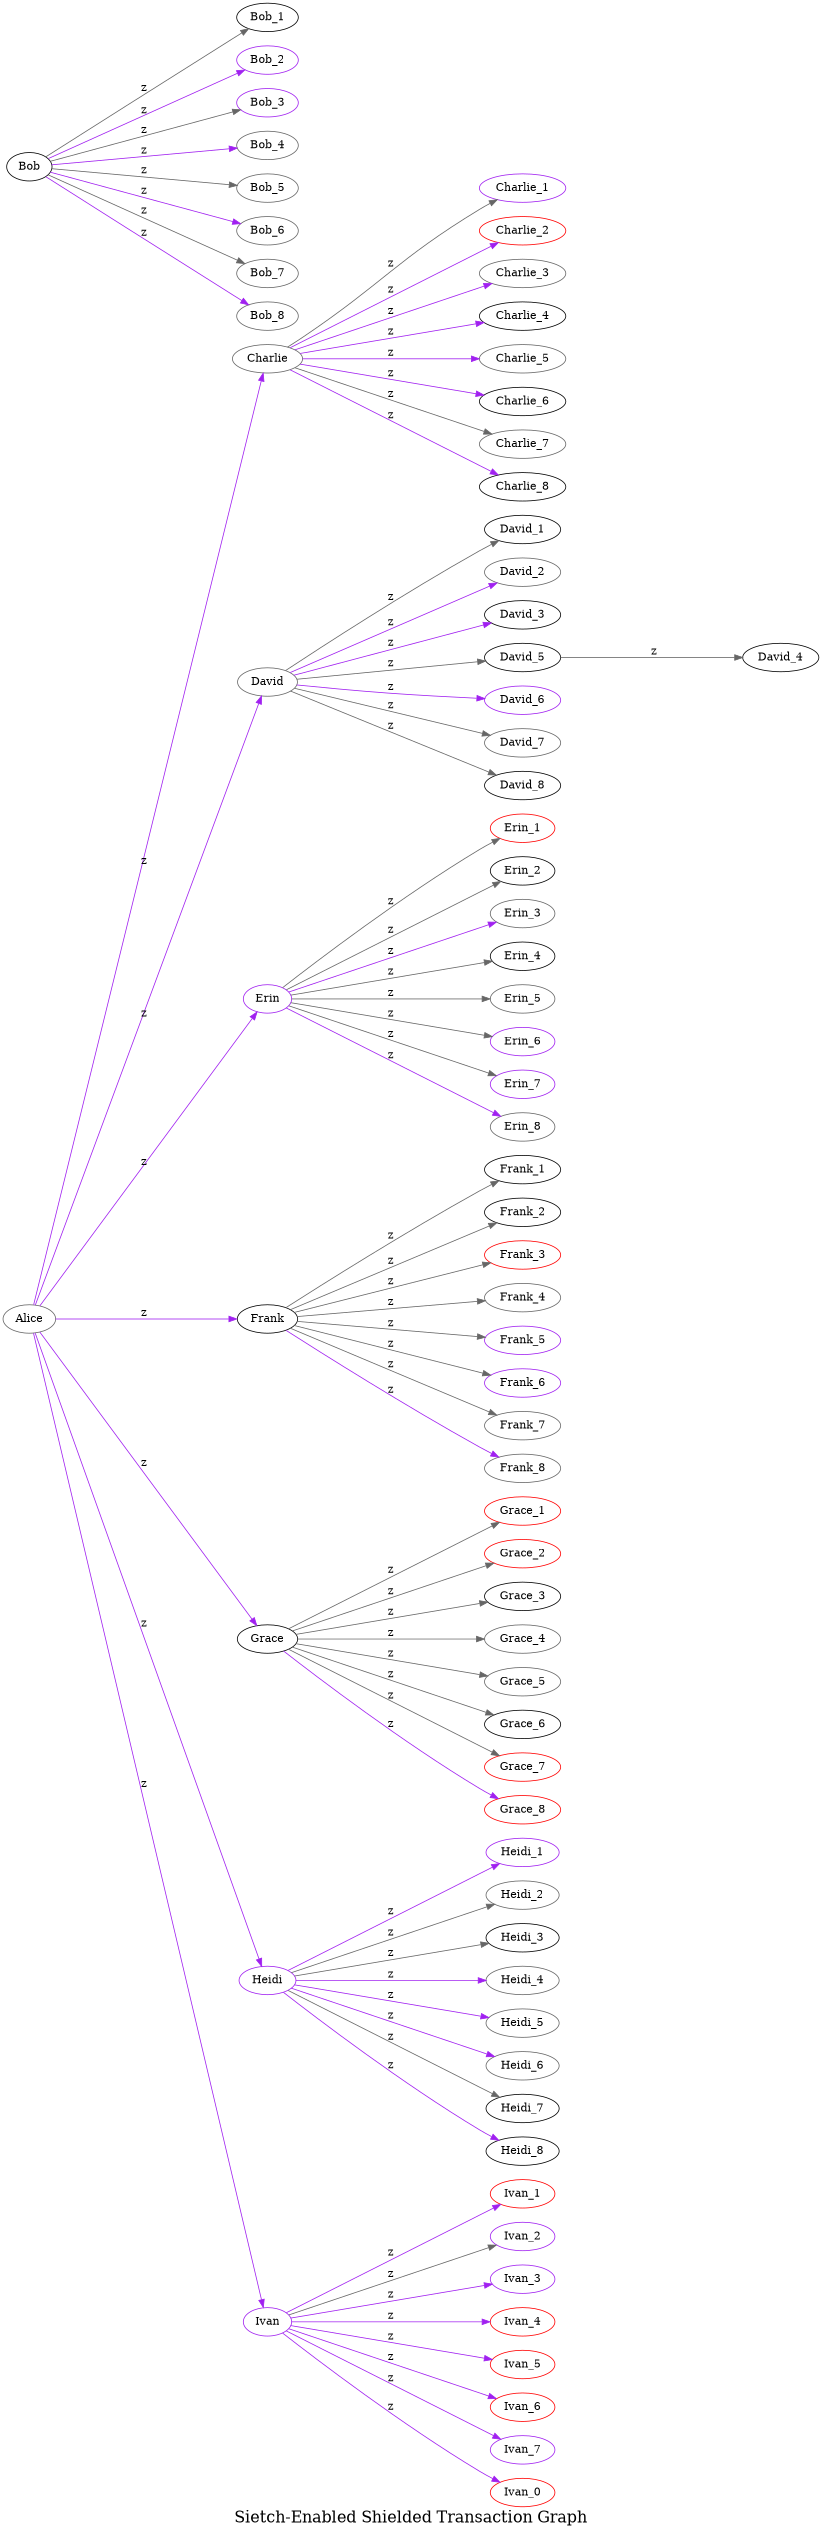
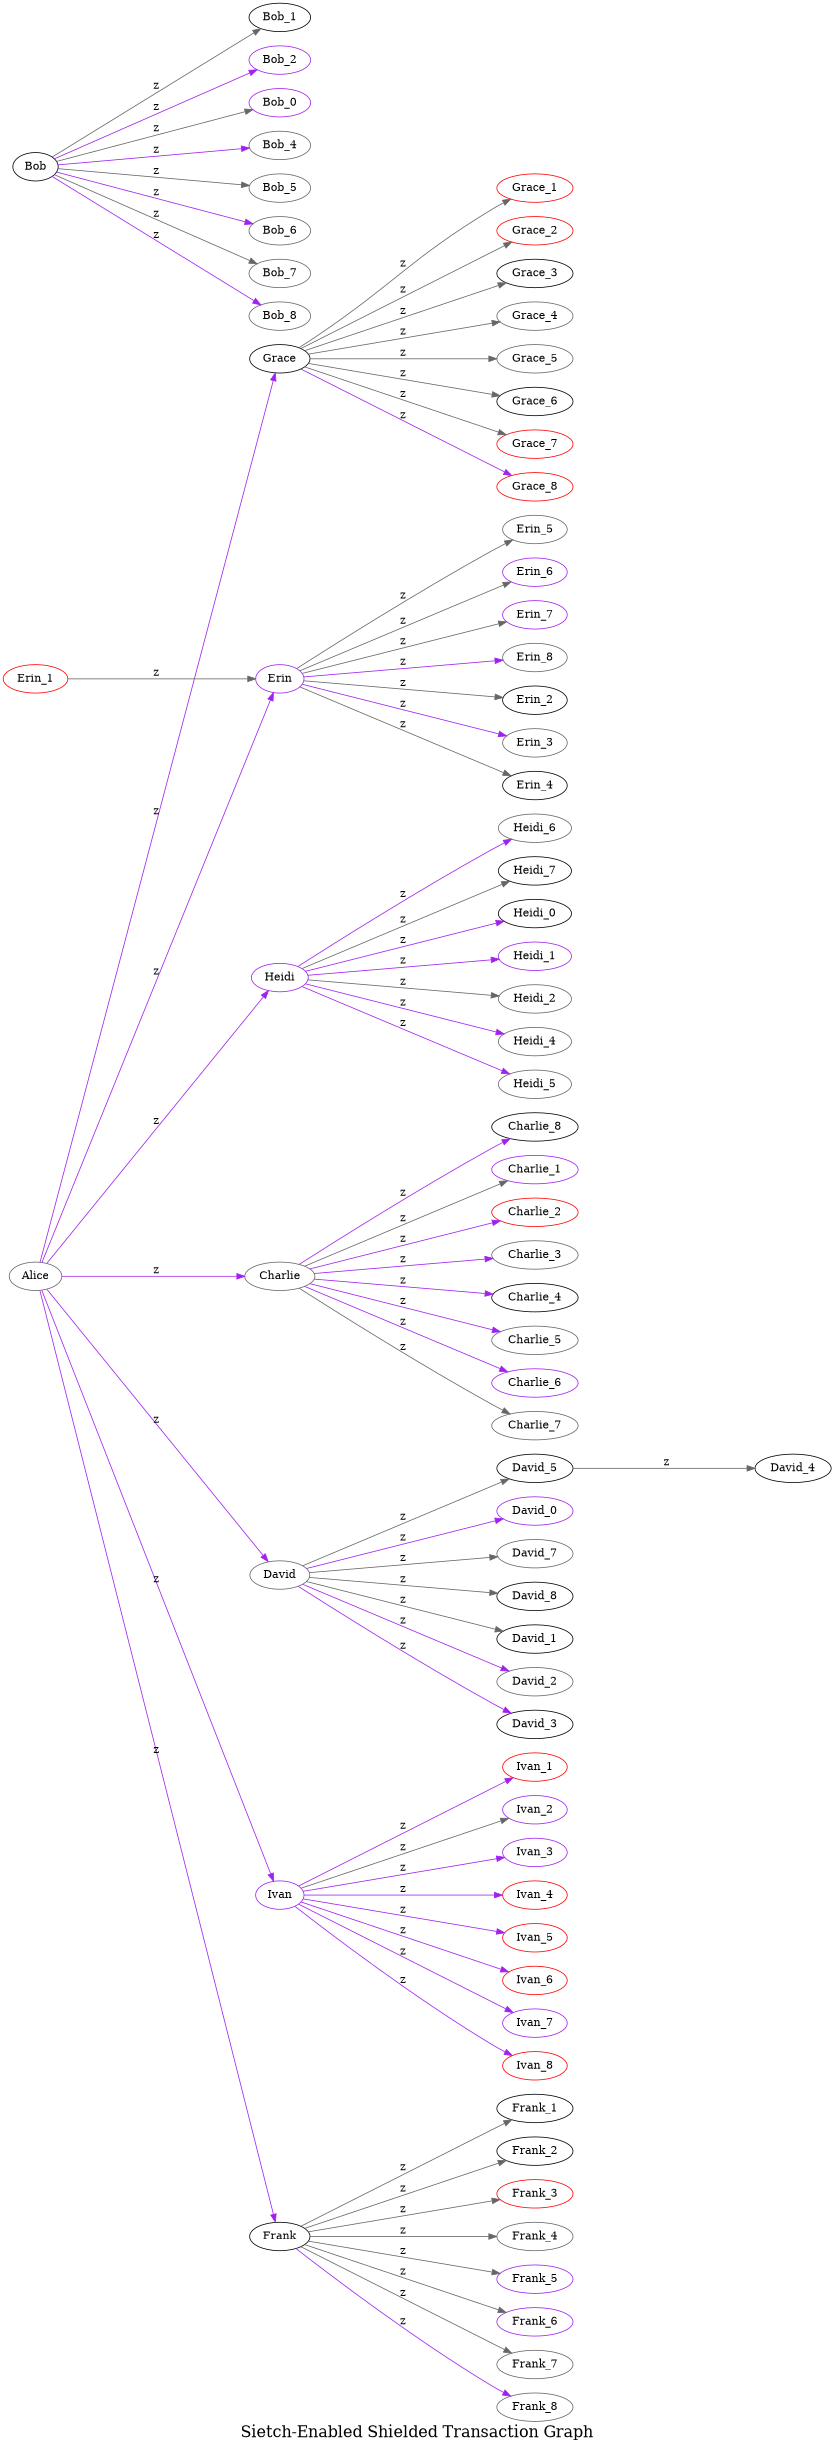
  digraph {
    fontsize=20
    label="Sietch-Enabled Shielded Transaction Graph"
    rankdir=LR
    ranksep=3
    splines=true
    node [color=gray40]
    edge [color=purple]
    Alice
    Charlie
    David
    Erin [color=purple]
    Frank [color=black]
    Grace [color=black]
    Heidi [color=purple]
    Ivan [color=purple]
    Bob [color=black]
    Bob_1 [color=black]
    Bob_2 [color=purple]
-   Bob_3 [color=purple]
+   Bob_3 [color=purple label=Bob_0]
    Bob_4
    Bob_5
    Bob_6
    Bob_7
    Bob_8
    Charlie_1 [color=purple]
    Charlie_2 [color=red]
    Charlie_3
    Charlie_4 [color=black]
    Charlie_5
-   Charlie_6 [color=black]
+   Charlie_6 [color=purple]
    Charlie_7
    Charlie_8 [color=black]
    David_1 [color=black]
    David_2
    David_3 [color=black]
    David_5 [color=black]
-   David_6 [color=purple]
+   David_6 [color=purple label=David_0]
    David_7
    David_8 [color=black]
    Erin_1 [color=red]
    Erin_2 [color=black]
    Erin_3
    Erin_4 [color=black]
    Erin_5
    Erin_6 [color=purple]
    Erin_7 [color=purple]
    Erin_8
    Frank_1 [color=black]
    Frank_2 [color=black]
    Frank_3 [color=red]
    Frank_4
    Frank_5 [color=purple]
    Frank_6 [color=purple]
    Frank_7
    Frank_8
    Grace_1 [color=red]
    Grace_2 [color=red]
    Grace_3 [color=black]
    Grace_4
    Grace_5
    Grace_6 [color=black]
    Grace_7 [color=red]
    Grace_8 [color=red]
    Heidi_1 [color=purple]
    Heidi_2
-   Heidi_3 [color=black]
    Heidi_4
    Heidi_5
    Heidi_6
    Heidi_7 [color=black]
-   Heidi_8 [color=black]
+   Heidi_8 [color=black label=Heidi_0]
    Ivan_1 [color=red]
    Ivan_2 [color=purple]
    Ivan_3 [color=purple]
    Ivan_4 [color=red]
    Ivan_5 [color=red]
    Ivan_6 [color=red]
    Ivan_7 [color=purple]
-   Ivan_8 [color=red label=Ivan_0]
+   Ivan_8 [color=red]
    David_4 [color=black]
    Alice -> Charlie [label=z]
    Alice -> David [label=z]
    Alice -> Erin [label=z]
    Alice -> Frank [label=z]
    Alice -> Grace [label=z]
    Alice -> Heidi [label=z]
    Alice -> Ivan [label=z]
    Charlie -> Charlie_1 [color=gray40 label=z]
    Charlie -> Charlie_2 [label=z]
    Charlie -> Charlie_3 [label=z]
    Charlie -> Charlie_4 [label=z]
    Charlie -> Charlie_5 [label=z]
    Charlie -> Charlie_6 [label=z]
    Charlie -> Charlie_7 [color=gray40 label=z]
    Charlie -> Charlie_8 [label=z]
    David -> David_1 [color=gray40 label=z]
    David -> David_2 [label=z]
    David -> David_3 [label=z]
    David -> David_5 [color=gray40 label=z]
    David -> David_6 [label=z]
    David -> David_7 [color=gray40 label=z]
    David -> David_8 [color=gray40 label=z]
-   Erin -> Erin_1 [color=gray40 label=z]
+   Erin_1 -> Erin [color=gray40 label=z]
    Erin -> Erin_2 [color=gray40 label=z]
    Erin -> Erin_3 [label=z]
    Erin -> Erin_4 [color=gray40 label=z]
    Erin -> Erin_5 [color=gray40 label=z]
    Erin -> Erin_6 [color=gray40 label=z]
    Erin -> Erin_7 [color=gray40 label=z]
    Erin -> Erin_8 [label=z]
    Frank -> Frank_1 [color=gray40 label=z]
    Frank -> Frank_2 [color=gray40 label=z]
    Frank -> Frank_3 [color=gray40 label=z]
    Frank -> Frank_4 [color=gray40 label=z]
    Frank -> Frank_5 [color=gray40 label=z]
    Frank -> Frank_6 [color=gray40 label=z]
    Frank -> Frank_7 [color=gray40 label=z]
    Frank -> Frank_8 [label=z]
    Grace -> Grace_1 [color=gray40 label=z]
    Grace -> Grace_2 [color=gray40 label=z]
    Grace -> Grace_3 [color=gray40 label=z]
    Grace -> Grace_4 [color=gray40 label=z]
    Grace -> Grace_5 [color=gray40 label=z]
    Grace -> Grace_6 [color=gray40 label=z]
    Grace -> Grace_7 [color=gray40 label=z]
    Grace -> Grace_8 [label=z]
    Heidi -> Heidi_1 [label=z]
    Heidi -> Heidi_2 [color=gray40 label=z]
-   Heidi -> Heidi_3 [color=gray40 label=z]
    Heidi -> Heidi_4 [label=z]
    Heidi -> Heidi_5 [label=z]
    Heidi -> Heidi_6 [label=z]
    Heidi -> Heidi_7 [color=gray40 label=z]
    Heidi -> Heidi_8 [label=z]
    Ivan -> Ivan_1 [label=z]
    Ivan -> Ivan_2 [color=gray40 label=z]
    Ivan -> Ivan_3 [label=z]
    Ivan -> Ivan_4 [label=z]
    Ivan -> Ivan_5 [label=z]
    Ivan -> Ivan_6 [label=z]
    Ivan -> Ivan_7 [label=z]
    Ivan -> Ivan_8 [label=z]
    Bob -> Bob_1 [color=gray40 label=z]
    Bob -> Bob_2 [label=z]
    Bob -> Bob_3 [color=gray40 label=z]
    Bob -> Bob_4 [label=z]
    Bob -> Bob_5 [color=gray40 label=z]
    Bob -> Bob_6 [label=z]
    Bob -> Bob_7 [color=gray40 label=z]
    Bob -> Bob_8 [label=z]
    David_5 -> David_4 [color=gray40 label=z]
  }
